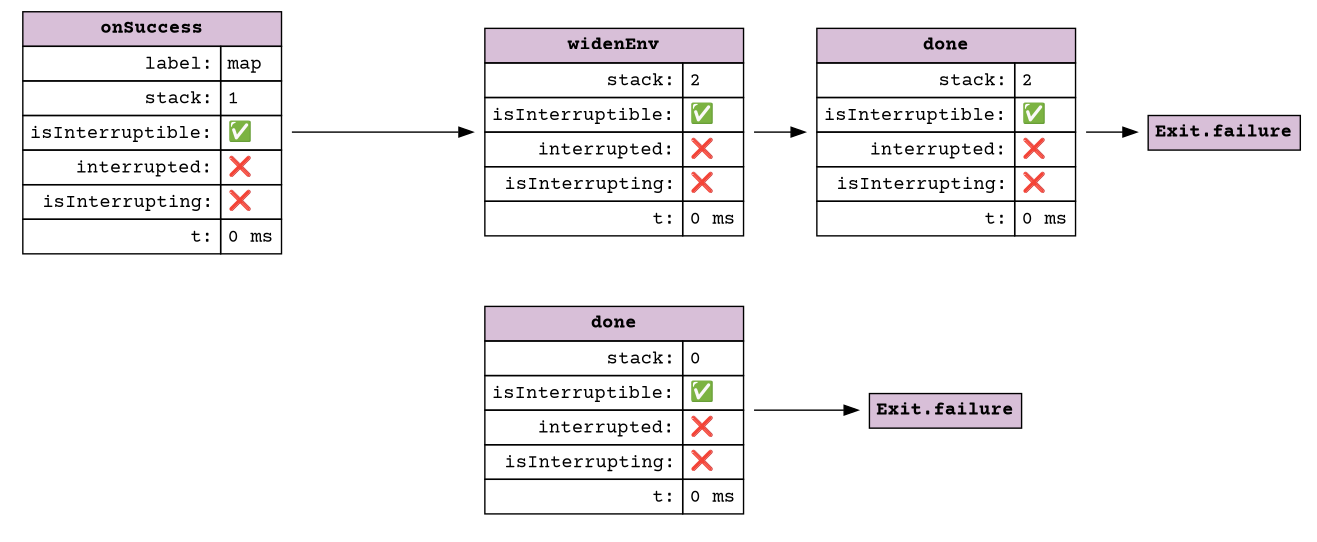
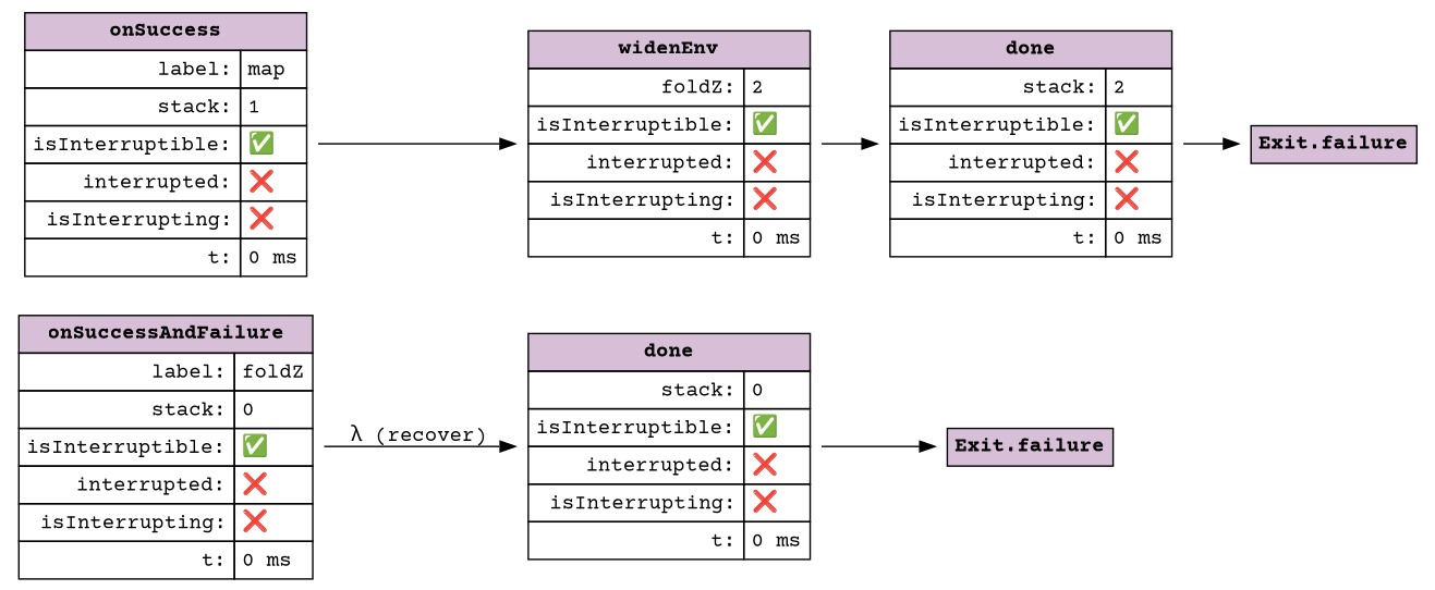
  digraph {
    fontname="Courier Prime"
    rankdir=LR
    node [fontname="Courier Prime" shape=none]
    edge [fontname="Courier Prime"]
+   n1 [label=<<table CELLPADDING="4" BORDER="0" CELLBORDER="1" CELLSPACING="0"><tr><td BGCOLOR="thistle" colspan='2'><b>onSuccessAndFailure</b></td></tr><tr><td align='right'>label:</td><td align='left'>foldZ</td></tr><tr><td align='right'>stack:</td><td align='left'>0</td></tr><tr><td align='right'>isInterruptible:</td><td align='left'>✅</td></tr><tr><td align='right'>interrupted:</td><td align='left'>❌</td></tr><tr><td align='right'>isInterrupting:</td><td align='left'>❌</td></tr><tr><td align='right'>t:</td><td align='left'>0 ms</td></tr></table>>]
    n2 [label=<<table CELLPADDING="4" BORDER="0" CELLBORDER="1" CELLSPACING="0"><tr><td BGCOLOR="thistle" colspan='2'><b>done</b></td></tr><tr><td align='right'>stack:</td><td align='left'>0</td></tr><tr><td align='right'>isInterruptible:</td><td align='left'>✅</td></tr><tr><td align='right'>interrupted:</td><td align='left'>❌</td></tr><tr><td align='right'>isInterrupting:</td><td align='left'>❌</td></tr><tr><td align='right'>t:</td><td align='left'>0 ms</td></tr></table>>]
    n3 [label=<<table CELLPADDING="4" BORDER="0" CELLBORDER="1" CELLSPACING="0"><tr><td BGCOLOR="thistle" colspan='2'><b>onSuccess</b></td></tr><tr><td align='right'>label:</td><td align='left'>map</td></tr><tr><td align='right'>stack:</td><td align='left'>1</td></tr><tr><td align='right'>isInterruptible:</td><td align='left'>✅</td></tr><tr><td align='right'>interrupted:</td><td align='left'>❌</td></tr><tr><td align='right'>isInterrupting:</td><td align='left'>❌</td></tr><tr><td align='right'>t:</td><td align='left'>0 ms</td></tr></table>>]
-   n4 [label=<<table CELLPADDING="4" BORDER="0" CELLBORDER="1" CELLSPACING="0"><tr><td BGCOLOR="thistle" colspan='2'><b>widenEnv</b></td></tr><tr><td align='right'>stack:</td><td align='left'>2</td></tr><tr><td align='right'>isInterruptible:</td><td align='left'>✅</td></tr><tr><td align='right'>interrupted:</td><td align='left'>❌</td></tr><tr><td align='right'>isInterrupting:</td><td align='left'>❌</td></tr><tr><td align='right'>t:</td><td align='left'>0 ms</td></tr></table>>]
+   n4 [label=<<table CELLPADDING="4" BORDER="0" CELLBORDER="1" CELLSPACING="0"><tr><td BGCOLOR="thistle" colspan='2'><b>widenEnv</b></td></tr><tr><td align='right'>foldZ:</td><td align='left'>2</td></tr><tr><td align='right'>isInterruptible:</td><td align='left'>✅</td></tr><tr><td align='right'>interrupted:</td><td align='left'>❌</td></tr><tr><td align='right'>isInterrupting:</td><td align='left'>❌</td></tr><tr><td align='right'>t:</td><td align='left'>0 ms</td></tr></table>>]
    n5 [label=<<table CELLPADDING="4" BORDER="0" CELLBORDER="1" CELLSPACING="0"><tr><td BGCOLOR="thistle" colspan='2'><b>Exit.failure</b></td></tr></table>>]
    n6 [label=<<table CELLPADDING="4" BORDER="0" CELLBORDER="1" CELLSPACING="0"><tr><td BGCOLOR="thistle" colspan='2'><b>done</b></td></tr><tr><td align='right'>stack:</td><td align='left'>2</td></tr><tr><td align='right'>isInterruptible:</td><td align='left'>✅</td></tr><tr><td align='right'>interrupted:</td><td align='left'>❌</td></tr><tr><td align='right'>isInterrupting:</td><td align='left'>❌</td></tr><tr><td align='right'>t:</td><td align='left'>0 ms</td></tr></table>>]
    n7 [label=<<table CELLPADDING="4" BORDER="0" CELLBORDER="1" CELLSPACING="0"><tr><td BGCOLOR="thistle" colspan='2'><b>Exit.failure</b></td></tr></table>>]
+   n1 -> n2 [label="λ (recover)"]
    n2 -> n5
    n3 -> n4
    n4 -> n6
    n6 -> n7
  }
